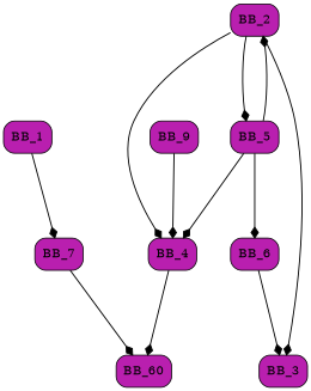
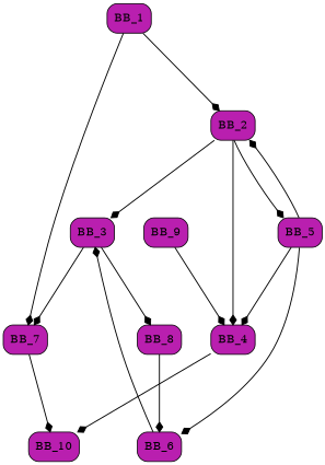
  digraph {
    color=green
    fillcolor=lightgreen
    fontname="Comic Sans MS"
    fontsize=20
    nodesep=0.5
    penwidth=2
    rankdir=TB
    ranksep=1.3
    style=rounded
    node [fillcolor="#B91FAF" shape=Mrecord style=filled]
    edge [arrowhead=diamond arrowsize=1 color=black penwidth=1.2]
    BB_1
    BB_2
    BB_7
    BB_3
    BB_4
    BB_5
-   BB_10 [label=BB_60]
+   BB_10
+   BB_8
    BB_6
    BB_9
+   BB_1 -> BB_2
    BB_1 -> BB_7
    BB_2 -> BB_3
    BB_2 -> BB_4
    BB_2 -> BB_5
    BB_7 -> BB_10
+   BB_3 -> BB_7
+   BB_3 -> BB_8
    BB_4 -> BB_10
    BB_5 -> BB_2
    BB_5 -> BB_4
    BB_5 -> BB_6
+   BB_8 -> BB_6
    BB_6 -> BB_3
    BB_9 -> BB_4
  }
